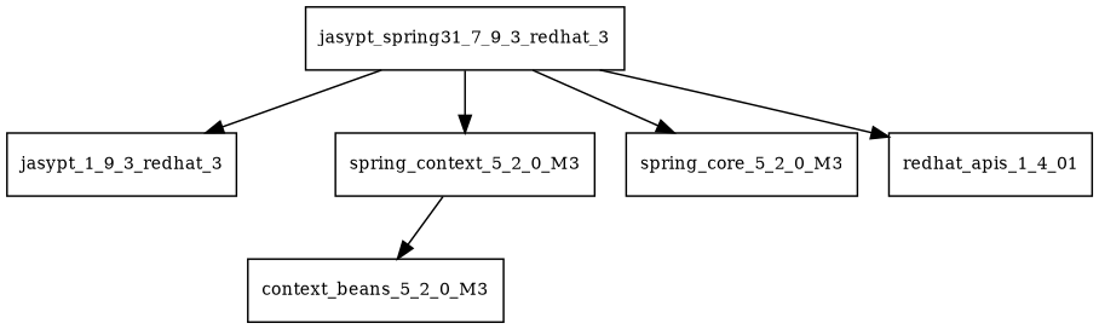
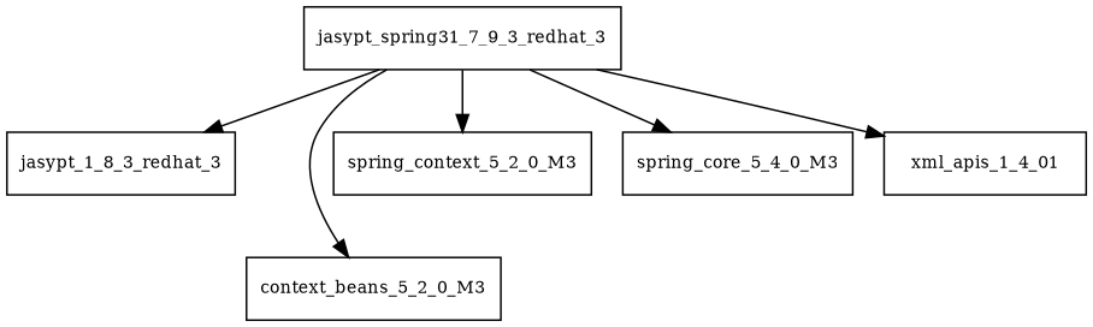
  digraph {
    node [fontsize=10.0 shape=box]
    n1 [label=jasypt_spring31_7_9_3_redhat_3]
-   jasypt_1_9_3_redhat_3
+   jasypt_1_9_3_redhat_3 [label=jasypt_1_8_3_redhat_3]
    n3 [label=context_beans_5_2_0_M3]
    spring_context_5_2_0_M3
-   spring_core_5_2_0_M3
-   xml_apis_1_4_01 [label=redhat_apis_1_4_01]
+   spring_core_5_2_0_M3 [label=spring_core_5_4_0_M3]
+   xml_apis_1_4_01
    n1 -> jasypt_1_9_3_redhat_3
-   spring_context_5_2_0_M3 -> n3
+   n1 -> n3
    n1 -> spring_context_5_2_0_M3
    n1 -> spring_core_5_2_0_M3
    n1 -> xml_apis_1_4_01
  }
